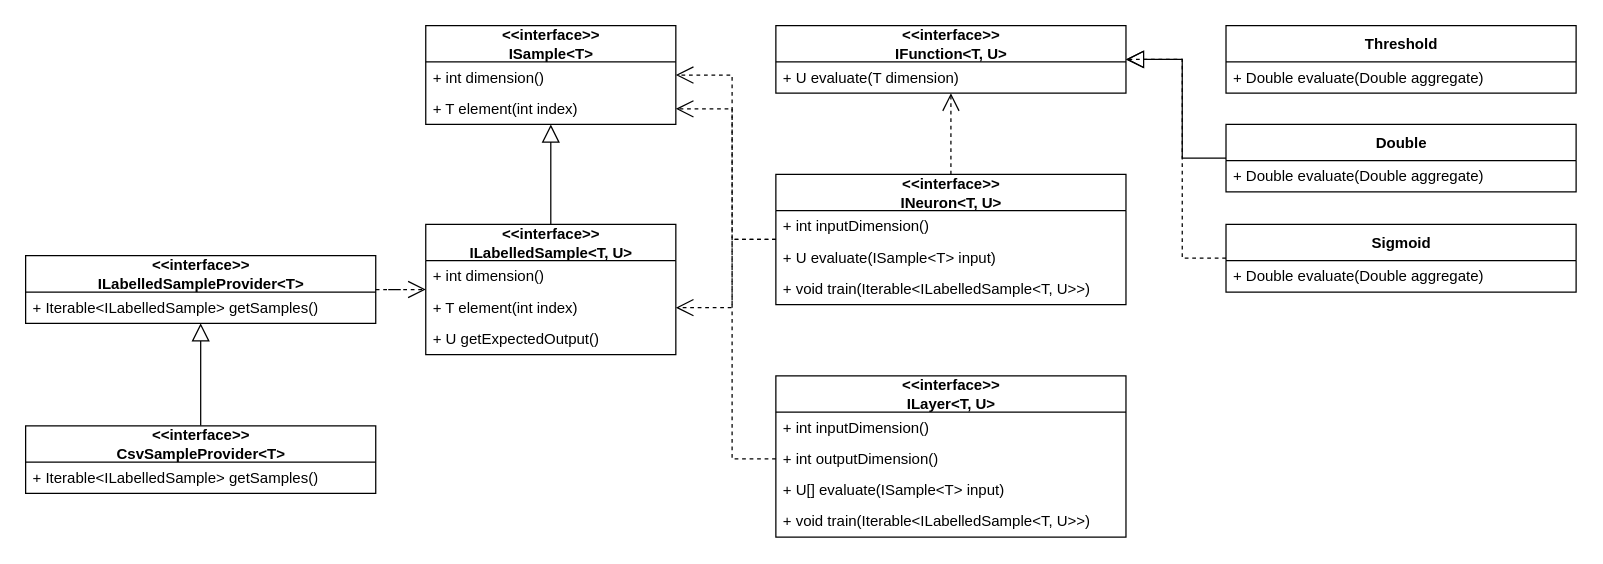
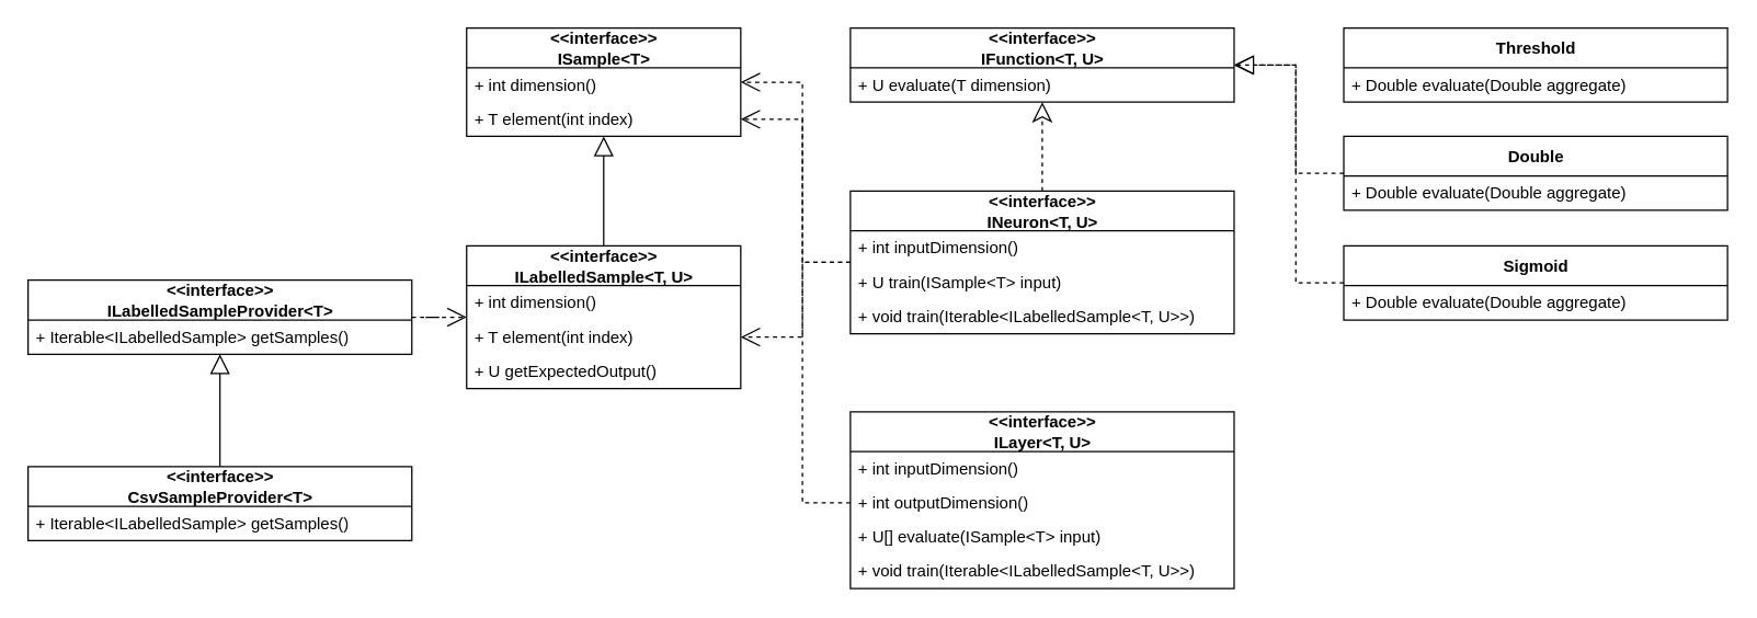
  <mxCell id="0" />
  <mxCell id="1" parent="0" />
  <mxCell id="2" style="edgeStyle=orthogonalEdgeStyle;rounded=0;orthogonalLoop=1;jettySize=auto;html=1;exitX=0.5;exitY=0;exitDx=0;exitDy=0;endArrow=block;endFill=0;endSize=12;" parent="1" source="3" target="20" edge="1"><mxGeometry relative="1" as="geometry" /></mxCell>
  <mxCell id="3" value="&amp;lt;&amp;lt;interface&amp;gt;&amp;gt;&lt;div&gt;ILabelledSample&amp;lt;T, U&amp;gt;&lt;/div&gt;" style="swimlane;fontStyle=1;align=center;verticalAlign=middle;childLayout=stackLayout;horizontal=1;startSize=29;horizontalStack=0;resizeParent=1;resizeParentMax=0;resizeLast=0;collapsible=0;marginBottom=0;html=1;" parent="1" vertex="1"><mxGeometry x="340" y="179" width="200" height="104" as="geometry" /></mxCell>
  <mxCell id="4" value="&lt;div&gt;+ int dimension()&lt;/div&gt;" style="text;html=1;strokeColor=none;fillColor=none;align=left;verticalAlign=middle;spacingLeft=4;spacingRight=4;overflow=hidden;rotatable=0;points=[[0,0.5],[1,0.5]];portConstraint=eastwest;" parent="3" vertex="1"><mxGeometry y="29" width="200" height="25" as="geometry" /></mxCell>
  <mxCell id="5" value="&lt;div&gt;+ T element(int index)&lt;/div&gt;" style="text;html=1;strokeColor=none;fillColor=none;align=left;verticalAlign=middle;spacingLeft=4;spacingRight=4;overflow=hidden;rotatable=0;points=[[0,0.5],[1,0.5]];portConstraint=eastwest;" parent="3" vertex="1"><mxGeometry y="54" width="200" height="25" as="geometry" /></mxCell>
  <mxCell id="6" value="&lt;div&gt;+ U getExpectedOutput()&lt;/div&gt;" style="text;html=1;strokeColor=none;fillColor=none;align=left;verticalAlign=middle;spacingLeft=4;spacingRight=4;overflow=hidden;rotatable=0;points=[[0,0.5],[1,0.5]];portConstraint=eastwest;" parent="3" vertex="1"><mxGeometry y="79" width="200" height="25" as="geometry" /></mxCell>
  <mxCell id="7" style="edgeStyle=orthogonalEdgeStyle;rounded=0;orthogonalLoop=1;jettySize=auto;html=1;exitX=0;exitY=0.5;exitDx=0;exitDy=0;entryX=1;entryY=0.5;entryDx=0;entryDy=0;dashed=1;endArrow=open;endFill=0;endSize=12;" parent="1" source="9" target="5" edge="1"><mxGeometry relative="1" as="geometry" /></mxCell>
- <mxCell id="8" style="edgeStyle=orthogonalEdgeStyle;rounded=0;orthogonalLoop=1;jettySize=auto;html=1;exitX=0.5;exitY=0;exitDx=0;exitDy=0;endArrow=open;endFill=0;endSize=12;dashed=1;" parent="1" source="9" target="13" edge="1"><mxGeometry relative="1" as="geometry" /></mxCell>
+ <mxCell id="8" style="edgeStyle=orthogonalEdgeStyle;rounded=0;orthogonalLoop=1;jettySize=auto;html=1;exitX=0.5;exitY=0;exitDx=0;exitDy=0;endArrow=classic;endFill=0;endSize=12;dashed=1;" parent="1" source="9" target="13" edge="1"><mxGeometry relative="1" as="geometry" /></mxCell>
  <mxCell id="9" value="&amp;lt;&amp;lt;interface&amp;gt;&amp;gt;&lt;div&gt;INeuron&amp;lt;T, U&amp;gt;&lt;/div&gt;" style="swimlane;fontStyle=1;align=center;verticalAlign=middle;childLayout=stackLayout;horizontal=1;startSize=29;horizontalStack=0;resizeParent=1;resizeParentMax=0;resizeLast=0;collapsible=0;marginBottom=0;html=1;" parent="1" vertex="1"><mxGeometry x="620" y="139" width="280" height="104" as="geometry" /></mxCell>
  <mxCell id="10" value="&lt;div&gt;+ int inputDimension()&lt;/div&gt;" style="text;html=1;strokeColor=none;fillColor=none;align=left;verticalAlign=middle;spacingLeft=4;spacingRight=4;overflow=hidden;rotatable=0;points=[[0,0.5],[1,0.5]];portConstraint=eastwest;" parent="9" vertex="1"><mxGeometry y="29" width="280" height="25" as="geometry" /></mxCell>
- <mxCell id="11" value="&lt;div&gt;+ U evaluate(ISample&amp;lt;T&amp;gt; input)&lt;/div&gt;" style="text;html=1;strokeColor=none;fillColor=none;align=left;verticalAlign=middle;spacingLeft=4;spacingRight=4;overflow=hidden;rotatable=0;points=[[0,0.5],[1,0.5]];portConstraint=eastwest;" parent="9" vertex="1"><mxGeometry y="54" width="280" height="25" as="geometry" /></mxCell>
+ <mxCell id="11" value="&lt;div&gt;+ U train(ISample&amp;lt;T&amp;gt; input)&lt;/div&gt;" style="text;html=1;strokeColor=none;fillColor=none;align=left;verticalAlign=middle;spacingLeft=4;spacingRight=4;overflow=hidden;rotatable=0;points=[[0,0.5],[1,0.5]];portConstraint=eastwest;" parent="9" vertex="1"><mxGeometry y="54" width="280" height="25" as="geometry" /></mxCell>
  <mxCell id="12" value="&lt;div&gt;+ void train(Iterable&amp;lt;ILabelledSample&amp;lt;T, U&amp;gt;&amp;gt;)&lt;/div&gt;" style="text;html=1;strokeColor=none;fillColor=none;align=left;verticalAlign=middle;spacingLeft=4;spacingRight=4;overflow=hidden;rotatable=0;points=[[0,0.5],[1,0.5]];portConstraint=eastwest;" parent="9" vertex="1"><mxGeometry y="79" width="280" height="25" as="geometry" /></mxCell>
  <mxCell id="13" value="&amp;lt;&amp;lt;interface&amp;gt;&amp;gt;&lt;div&gt;IFunction&amp;lt;T, U&amp;gt;&lt;/div&gt;" style="swimlane;fontStyle=1;align=center;verticalAlign=middle;childLayout=stackLayout;horizontal=1;startSize=29;horizontalStack=0;resizeParent=1;resizeParentMax=0;resizeLast=0;collapsible=0;marginBottom=0;html=1;" parent="1" vertex="1"><mxGeometry x="620" y="20" width="280" height="54" as="geometry" /></mxCell>
  <mxCell id="14" value="&lt;div&gt;+ U evaluate(T dimension)&lt;/div&gt;" style="text;html=1;strokeColor=none;fillColor=none;align=left;verticalAlign=middle;spacingLeft=4;spacingRight=4;overflow=hidden;rotatable=0;points=[[0,0.5],[1,0.5]];portConstraint=eastwest;" parent="13" vertex="1"><mxGeometry y="29" width="280" height="25" as="geometry" /></mxCell>
  <mxCell id="15" value="Threshold" style="swimlane;fontStyle=1;align=center;verticalAlign=middle;childLayout=stackLayout;horizontal=1;startSize=29;horizontalStack=0;resizeParent=1;resizeParentMax=0;resizeLast=0;collapsible=0;marginBottom=0;html=1;" parent="1" vertex="1"><mxGeometry x="980" y="20" width="280" height="54" as="geometry" /></mxCell>
  <mxCell id="16" value="&lt;div&gt;+ Double evaluate(Double aggregate)&lt;/div&gt;" style="text;html=1;strokeColor=none;fillColor=none;align=left;verticalAlign=middle;spacingLeft=4;spacingRight=4;overflow=hidden;rotatable=0;points=[[0,0.5],[1,0.5]];portConstraint=eastwest;" parent="15" vertex="1"><mxGeometry y="29" width="280" height="25" as="geometry" /></mxCell>
  <mxCell id="17" style="edgeStyle=orthogonalEdgeStyle;rounded=0;orthogonalLoop=1;jettySize=auto;html=1;exitX=0;exitY=0.5;exitDx=0;exitDy=0;endArrow=open;endFill=0;endSize=12;dashed=1;entryX=1;entryY=0.5;entryDx=0;entryDy=0;" parent="1" source="18" target="13" edge="1"><mxGeometry relative="1" as="geometry"><mxPoint x="1010" y="110" as="targetPoint" /></mxGeometry></mxCell>
  <mxCell id="18" value="Sigmoid" style="swimlane;fontStyle=1;align=center;verticalAlign=middle;childLayout=stackLayout;horizontal=1;startSize=29;horizontalStack=0;resizeParent=1;resizeParentMax=0;resizeLast=0;collapsible=0;marginBottom=0;html=1;" parent="1" vertex="1"><mxGeometry x="980" y="179" width="280" height="54" as="geometry" /></mxCell>
  <mxCell id="19" value="&lt;div&gt;+ Double evaluate(Double aggregate)&lt;/div&gt;" style="text;html=1;strokeColor=none;fillColor=none;align=left;verticalAlign=middle;spacingLeft=4;spacingRight=4;overflow=hidden;rotatable=0;points=[[0,0.5],[1,0.5]];portConstraint=eastwest;" parent="18" vertex="1"><mxGeometry y="29" width="280" height="25" as="geometry" /></mxCell>
  <mxCell id="20" value="&amp;lt;&amp;lt;interface&amp;gt;&amp;gt;&lt;br&gt;&lt;div&gt;ISample&amp;lt;T&amp;gt;&lt;/div&gt;" style="swimlane;fontStyle=1;align=center;verticalAlign=middle;childLayout=stackLayout;horizontal=1;startSize=29;horizontalStack=0;resizeParent=1;resizeParentMax=0;resizeLast=0;collapsible=0;marginBottom=0;html=1;" parent="1" vertex="1"><mxGeometry x="340" y="20" width="200" height="79" as="geometry" /></mxCell>
  <mxCell id="21" value="&lt;div&gt;+ int dimension()&lt;/div&gt;" style="text;html=1;strokeColor=none;fillColor=none;align=left;verticalAlign=middle;spacingLeft=4;spacingRight=4;overflow=hidden;rotatable=0;points=[[0,0.5],[1,0.5]];portConstraint=eastwest;" parent="20" vertex="1"><mxGeometry y="29" width="200" height="25" as="geometry" /></mxCell>
  <mxCell id="22" value="&lt;div&gt;+ T element(int index)&lt;/div&gt;" style="text;html=1;strokeColor=none;fillColor=none;align=left;verticalAlign=middle;spacingLeft=4;spacingRight=4;overflow=hidden;rotatable=0;points=[[0,0.5],[1,0.5]];portConstraint=eastwest;" parent="20" vertex="1"><mxGeometry y="54" width="200" height="25" as="geometry" /></mxCell>
  <mxCell id="23" style="edgeStyle=orthogonalEdgeStyle;rounded=0;orthogonalLoop=1;jettySize=auto;html=1;entryX=1;entryY=0.5;entryDx=0;entryDy=0;dashed=1;endArrow=open;endFill=0;endSize=12;" parent="1" source="9" target="20" edge="1"><mxGeometry relative="1" as="geometry" /></mxCell>
  <mxCell id="24" value="&amp;lt;&amp;lt;interface&amp;gt;&amp;gt;&lt;div&gt;ILayer&amp;lt;T, U&amp;gt;&lt;/div&gt;" style="swimlane;fontStyle=1;align=center;verticalAlign=middle;childLayout=stackLayout;horizontal=1;startSize=29;horizontalStack=0;resizeParent=1;resizeParentMax=0;resizeLast=0;collapsible=0;marginBottom=0;html=1;" parent="1" vertex="1"><mxGeometry x="620" y="300" width="280" height="129" as="geometry" /></mxCell>
  <mxCell id="25" value="&lt;div&gt;+ int inputDimension()&lt;/div&gt;" style="text;html=1;strokeColor=none;fillColor=none;align=left;verticalAlign=middle;spacingLeft=4;spacingRight=4;overflow=hidden;rotatable=0;points=[[0,0.5],[1,0.5]];portConstraint=eastwest;" parent="24" vertex="1"><mxGeometry y="29" width="280" height="25" as="geometry" /></mxCell>
  <mxCell id="26" value="&lt;div&gt;+ int outputDimension()&lt;/div&gt;" style="text;html=1;strokeColor=none;fillColor=none;align=left;verticalAlign=middle;spacingLeft=4;spacingRight=4;overflow=hidden;rotatable=0;points=[[0,0.5],[1,0.5]];portConstraint=eastwest;" parent="24" vertex="1"><mxGeometry y="54" width="280" height="25" as="geometry" /></mxCell>
  <mxCell id="27" value="&lt;div&gt;+ U[] evaluate(ISample&amp;lt;T&amp;gt; input)&lt;/div&gt;" style="text;html=1;strokeColor=none;fillColor=none;align=left;verticalAlign=middle;spacingLeft=4;spacingRight=4;overflow=hidden;rotatable=0;points=[[0,0.5],[1,0.5]];portConstraint=eastwest;" parent="24" vertex="1"><mxGeometry y="79" width="280" height="25" as="geometry" /></mxCell>
  <mxCell id="28" value="&lt;div&gt;+ void train(Iterable&amp;lt;ILabelledSample&amp;lt;T, U&amp;gt;&amp;gt;)&lt;/div&gt;" style="text;html=1;strokeColor=none;fillColor=none;align=left;verticalAlign=middle;spacingLeft=4;spacingRight=4;overflow=hidden;rotatable=0;points=[[0,0.5],[1,0.5]];portConstraint=eastwest;" parent="24" vertex="1"><mxGeometry y="104" width="280" height="25" as="geometry" /></mxCell>
- <mxCell id="29" style="edgeStyle=orthogonalEdgeStyle;rounded=0;orthogonalLoop=1;jettySize=auto;html=1;exitX=0;exitY=0.5;exitDx=0;exitDy=0;dashed=0;endArrow=block;endFill=0;endSize=12;entryX=1;entryY=0.5;entryDx=0;entryDy=0;" parent="1" source="30" target="13" edge="1"><mxGeometry relative="1" as="geometry" /></mxCell>
+ <mxCell id="29" style="edgeStyle=orthogonalEdgeStyle;rounded=0;orthogonalLoop=1;jettySize=auto;html=1;exitX=0;exitY=0.5;exitDx=0;exitDy=0;dashed=1;endArrow=block;endFill=0;endSize=12;entryX=1;entryY=0.5;entryDx=0;entryDy=0;" parent="1" source="30" target="13" edge="1"><mxGeometry relative="1" as="geometry" /></mxCell>
  <mxCell id="30" value="Double" style="swimlane;fontStyle=1;align=center;verticalAlign=middle;childLayout=stackLayout;horizontal=1;startSize=29;horizontalStack=0;resizeParent=1;resizeParentMax=0;resizeLast=0;collapsible=0;marginBottom=0;html=1;" parent="1" vertex="1"><mxGeometry x="980" y="99" width="280" height="54" as="geometry" /></mxCell>
  <mxCell id="31" value="&lt;div&gt;+ Double evaluate(Double aggregate)&lt;/div&gt;" style="text;html=1;strokeColor=none;fillColor=none;align=left;verticalAlign=middle;spacingLeft=4;spacingRight=4;overflow=hidden;rotatable=0;points=[[0,0.5],[1,0.5]];portConstraint=eastwest;" parent="30" vertex="1"><mxGeometry y="29" width="280" height="25" as="geometry" /></mxCell>
  <mxCell id="32" value="&amp;lt;&amp;lt;interface&amp;gt;&amp;gt;&lt;br&gt;&lt;div&gt;ILabelledSampleProvider&amp;lt;T&amp;gt;&lt;/div&gt;" style="swimlane;fontStyle=1;align=center;verticalAlign=middle;childLayout=stackLayout;horizontal=1;startSize=29;horizontalStack=0;resizeParent=1;resizeParentMax=0;resizeLast=0;collapsible=0;marginBottom=0;html=1;" vertex="1" parent="1"><mxGeometry x="20" y="204" width="280" height="54" as="geometry" /></mxCell>
  <mxCell id="33" value="&lt;div&gt;+ Iterable&amp;lt;ILabelledSample&amp;gt; getSamples()&lt;br&gt;&lt;/div&gt;" style="text;html=1;strokeColor=none;fillColor=none;align=left;verticalAlign=middle;spacingLeft=4;spacingRight=4;overflow=hidden;rotatable=0;points=[[0,0.5],[1,0.5]];portConstraint=eastwest;" vertex="1" parent="32"><mxGeometry y="29" width="280" height="25" as="geometry" /></mxCell>
  <mxCell id="34" style="edgeStyle=orthogonalEdgeStyle;rounded=0;orthogonalLoop=1;jettySize=auto;html=1;endArrow=open;endFill=0;endSize=12;dashed=1;" edge="1" parent="1" source="32" target="3"><mxGeometry relative="1" as="geometry" /></mxCell>
  <mxCell id="35" style="edgeStyle=orthogonalEdgeStyle;rounded=0;orthogonalLoop=1;jettySize=auto;html=1;exitX=0;exitY=0.5;exitDx=0;exitDy=0;dashed=1;endArrow=open;endFill=0;endSize=12;entryX=1;entryY=0.5;entryDx=0;entryDy=0;" edge="1" parent="1" source="26" target="22"><mxGeometry relative="1" as="geometry"><mxPoint x="570" y="62" as="targetPoint" /></mxGeometry></mxCell>
  <mxCell id="36" style="edgeStyle=orthogonalEdgeStyle;rounded=0;orthogonalLoop=1;jettySize=auto;html=1;exitX=0.5;exitY=0;exitDx=0;exitDy=0;endArrow=block;endFill=0;endSize=12;" edge="1" parent="1" source="37" target="32"><mxGeometry relative="1" as="geometry" /></mxCell>
  <mxCell id="37" value="&amp;lt;&amp;lt;interface&amp;gt;&amp;gt;&lt;br&gt;&lt;div&gt;CsvSampleProvider&amp;lt;T&amp;gt;&lt;/div&gt;" style="swimlane;fontStyle=1;align=center;verticalAlign=middle;childLayout=stackLayout;horizontal=1;startSize=29;horizontalStack=0;resizeParent=1;resizeParentMax=0;resizeLast=0;collapsible=0;marginBottom=0;html=1;" vertex="1" parent="1"><mxGeometry x="20" y="340" width="280" height="54" as="geometry" /></mxCell>
  <mxCell id="38" value="&lt;div&gt;+ Iterable&amp;lt;ILabelledSample&amp;gt; getSamples()&lt;br&gt;&lt;/div&gt;" style="text;html=1;strokeColor=none;fillColor=none;align=left;verticalAlign=middle;spacingLeft=4;spacingRight=4;overflow=hidden;rotatable=0;points=[[0,0.5],[1,0.5]];portConstraint=eastwest;" vertex="1" parent="37"><mxGeometry y="29" width="280" height="25" as="geometry" /></mxCell>
